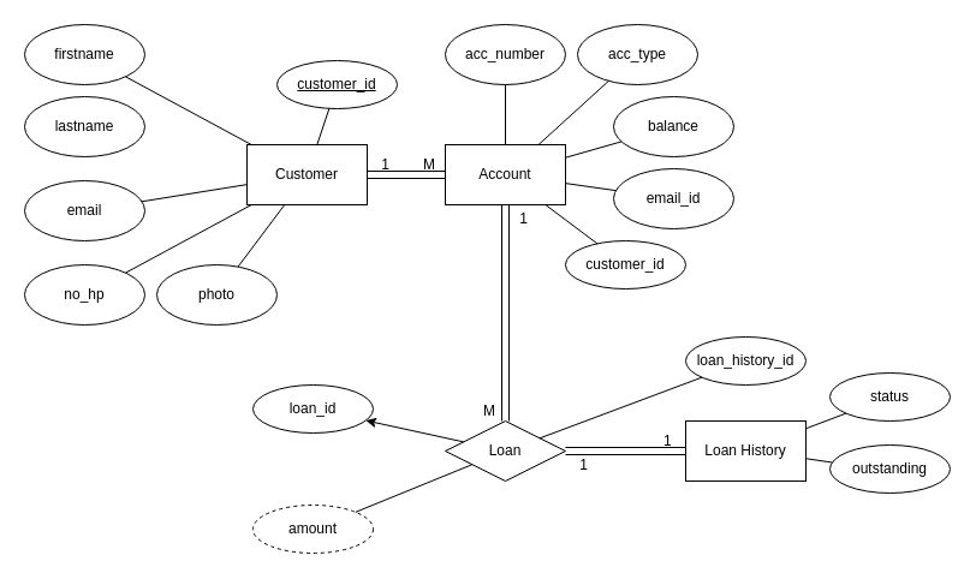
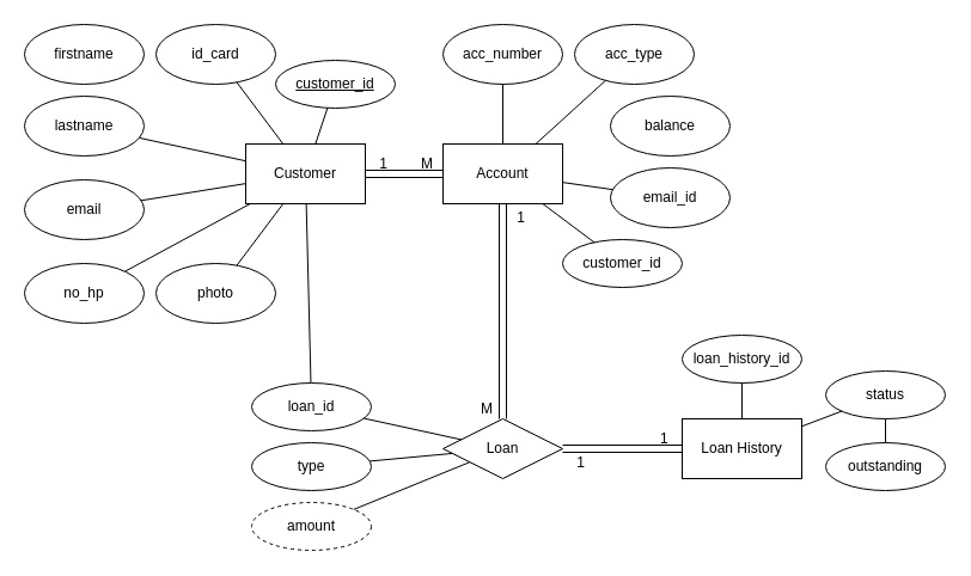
  <mxCell id="0" />
  <mxCell id="1" parent="0" />
  <mxCell id="2" value="Customer" style="html=1;dashed=0;whiteSpace=wrap;" vertex="1" parent="1"><mxGeometry x="205" y="120" width="100" height="50" as="geometry" /></mxCell>
+ <mxCell id="3" value="id_card" style="shape=ellipse;html=1;dashed=0;whiteSpace=wrap;perimeter=ellipsePerimeter;" vertex="1" parent="1"><mxGeometry x="130" y="20" width="100" height="50" as="geometry" /></mxCell>
  <mxCell id="4" value="firstname" style="shape=ellipse;html=1;dashed=0;whiteSpace=wrap;perimeter=ellipsePerimeter;" vertex="1" parent="1"><mxGeometry x="20" y="20" width="100" height="50" as="geometry" /></mxCell>
  <mxCell id="5" value="lastname" style="shape=ellipse;html=1;dashed=0;whiteSpace=wrap;perimeter=ellipsePerimeter;" vertex="1" parent="1"><mxGeometry x="20" y="80" width="100" height="50" as="geometry" /></mxCell>
  <mxCell id="6" value="email" style="shape=ellipse;html=1;dashed=0;whiteSpace=wrap;perimeter=ellipsePerimeter;" vertex="1" parent="1"><mxGeometry x="20" y="150" width="100" height="50" as="geometry" /></mxCell>
- <mxCell id="8" value="" style="endArrow=none;html=1;rounded=0;" edge="1" parent="1" source="2" target="4"><mxGeometry width="50" height="50" relative="1" as="geometry"><mxPoint x="203" y="130" as="sourcePoint" /><mxPoint x="114" y="83" as="targetPoint" /></mxGeometry></mxCell>
+ <mxCell id="7" value="" style="endArrow=none;html=1;rounded=0;" edge="1" parent="1" source="2" target="3"><mxGeometry width="50" height="50" relative="1" as="geometry"><mxPoint x="340" y="310" as="sourcePoint" /><mxPoint x="390" y="260" as="targetPoint" /></mxGeometry></mxCell>
+ <mxCell id="8" value="" style="endArrow=none;html=1;rounded=0;" edge="1" parent="1" source="2" target="39"><mxGeometry width="50" height="50" relative="1" as="geometry"><mxPoint x="203" y="130" as="sourcePoint" /><mxPoint x="114" y="83" as="targetPoint" /></mxGeometry></mxCell>
+ <mxCell id="9" value="" style="endArrow=none;html=1;rounded=0;" edge="1" parent="1" source="2" target="5"><mxGeometry width="50" height="50" relative="1" as="geometry"><mxPoint x="213" y="140" as="sourcePoint" /><mxPoint x="124" y="93" as="targetPoint" /></mxGeometry></mxCell>
  <mxCell id="10" value="" style="endArrow=none;html=1;rounded=0;" edge="1" parent="1" source="2" target="6"><mxGeometry width="50" height="50" relative="1" as="geometry"><mxPoint x="223" y="150" as="sourcePoint" /><mxPoint x="134" y="103" as="targetPoint" /></mxGeometry></mxCell>
  <mxCell id="11" value="" style="endArrow=none;html=1;rounded=0;" edge="1" parent="1" source="2" target="13"><mxGeometry width="50" height="50" relative="1" as="geometry"><mxPoint x="233" y="160" as="sourcePoint" /><mxPoint x="144" y="113" as="targetPoint" /></mxGeometry></mxCell>
  <mxCell id="12" value="photo" style="shape=ellipse;html=1;dashed=0;whiteSpace=wrap;perimeter=ellipsePerimeter;" vertex="1" parent="1"><mxGeometry x="130" y="220" width="100" height="50" as="geometry" /></mxCell>
  <mxCell id="13" value="no_hp" style="shape=ellipse;html=1;dashed=0;whiteSpace=wrap;perimeter=ellipsePerimeter;" vertex="1" parent="1"><mxGeometry x="20" y="220" width="100" height="50" as="geometry" /></mxCell>
  <mxCell id="14" value="" style="endArrow=none;html=1;rounded=0;" edge="1" parent="1" source="2" target="12"><mxGeometry width="50" height="50" relative="1" as="geometry"><mxPoint x="208" y="180" as="sourcePoint" /><mxPoint x="112" y="236" as="targetPoint" /></mxGeometry></mxCell>
  <mxCell id="15" value="Account" style="html=1;dashed=0;whiteSpace=wrap;" vertex="1" parent="1"><mxGeometry x="370" y="120" width="100" height="50" as="geometry" /></mxCell>
  <mxCell id="16" value="" style="shape=link;html=1;rounded=0;width=6;" edge="1" parent="1" source="15" target="2"><mxGeometry relative="1" as="geometry"><mxPoint x="280" y="240" as="sourcePoint" /><mxPoint x="440" y="240" as="targetPoint" /></mxGeometry></mxCell>
  <mxCell id="17" value="M" style="resizable=0;html=1;whiteSpace=wrap;align=left;verticalAlign=bottom;" connectable="0" vertex="1" parent="16"><mxGeometry x="-1" relative="1" as="geometry"><mxPoint x="-20" as="offset" /></mxGeometry></mxCell>
  <mxCell id="18" value="1" style="resizable=0;html=1;whiteSpace=wrap;align=right;verticalAlign=bottom;" connectable="0" vertex="1" parent="16"><mxGeometry x="1" relative="1" as="geometry"><mxPoint x="20" as="offset" /></mxGeometry></mxCell>
  <mxCell id="19" value="acc_number" style="shape=ellipse;html=1;dashed=0;whiteSpace=wrap;perimeter=ellipsePerimeter;" vertex="1" parent="1"><mxGeometry x="370" y="20" width="100" height="50" as="geometry" /></mxCell>
  <mxCell id="20" value="Loan" style="rhombus;html=1;dashed=0;whiteSpace=wrap;" vertex="1" parent="1"><mxGeometry x="370" y="350" width="100" height="50" as="geometry" /></mxCell>
  <mxCell id="21" value="acc_type" style="shape=ellipse;html=1;dashed=0;whiteSpace=wrap;perimeter=ellipsePerimeter;" vertex="1" parent="1"><mxGeometry x="480" y="20" width="100" height="50" as="geometry" /></mxCell>
  <mxCell id="22" value="balance" style="shape=ellipse;html=1;dashed=0;whiteSpace=wrap;perimeter=ellipsePerimeter;" vertex="1" parent="1"><mxGeometry x="510" y="80" width="100" height="50" as="geometry" /></mxCell>
  <mxCell id="23" value="" style="endArrow=none;html=1;rounded=0;" edge="1" parent="1" source="15" target="21"><mxGeometry width="50" height="50" relative="1" as="geometry"><mxPoint x="430" y="130" as="sourcePoint" /><mxPoint x="430" y="80" as="targetPoint" /></mxGeometry></mxCell>
- <mxCell id="24" value="" style="endArrow=none;html=1;rounded=0;" edge="1" parent="1" source="15" target="22"><mxGeometry width="50" height="50" relative="1" as="geometry"><mxPoint x="440" y="140" as="sourcePoint" /><mxPoint x="440" y="90" as="targetPoint" /></mxGeometry></mxCell>
  <mxCell id="25" value="" style="shape=link;html=1;rounded=0;width=6;" edge="1" parent="1" source="20" target="15"><mxGeometry relative="1" as="geometry"><mxPoint x="364" y="230" as="sourcePoint" /><mxPoint x="284" y="230" as="targetPoint" /></mxGeometry></mxCell>
  <mxCell id="26" value="M" style="resizable=0;html=1;whiteSpace=wrap;align=left;verticalAlign=bottom;" connectable="0" vertex="1" parent="25"><mxGeometry x="-1" relative="1" as="geometry"><mxPoint x="-20" as="offset" /></mxGeometry></mxCell>
  <mxCell id="27" value="1" style="resizable=0;html=1;whiteSpace=wrap;align=right;verticalAlign=bottom;" connectable="0" vertex="1" parent="25"><mxGeometry x="1" relative="1" as="geometry"><mxPoint x="20" y="20" as="offset" /></mxGeometry></mxCell>
  <mxCell id="28" value="Loan History" style="html=1;dashed=0;whiteSpace=wrap;" vertex="1" parent="1"><mxGeometry x="570" y="350" width="100" height="50" as="geometry" /></mxCell>
  <mxCell id="29" value="" style="shape=link;html=1;rounded=0;width=6;" edge="1" parent="1" source="28" target="20"><mxGeometry relative="1" as="geometry"><mxPoint x="480" y="270" as="sourcePoint" /><mxPoint x="580" y="190" as="targetPoint" /></mxGeometry></mxCell>
  <mxCell id="30" value="1" style="resizable=0;html=1;whiteSpace=wrap;align=left;verticalAlign=bottom;" connectable="0" vertex="1" parent="29"><mxGeometry x="-1" relative="1" as="geometry"><mxPoint x="-20" as="offset" /></mxGeometry></mxCell>
  <mxCell id="31" value="1" style="resizable=0;html=1;whiteSpace=wrap;align=right;verticalAlign=bottom;" connectable="0" vertex="1" parent="29"><mxGeometry x="1" relative="1" as="geometry"><mxPoint x="20" y="20" as="offset" /></mxGeometry></mxCell>
  <mxCell id="32" value="customer_id" style="ellipse;whiteSpace=wrap;html=1;align=center;fontStyle=4;" vertex="1" parent="1"><mxGeometry x="230" y="50" width="100" height="40" as="geometry" /></mxCell>
  <mxCell id="33" value="" style="endArrow=none;html=1;rounded=0;" edge="1" parent="1" source="2" target="32"><mxGeometry width="50" height="50" relative="1" as="geometry"><mxPoint x="235" y="130" as="sourcePoint" /><mxPoint x="204" y="79" as="targetPoint" /></mxGeometry></mxCell>
  <mxCell id="34" value="email_id" style="shape=ellipse;html=1;dashed=0;whiteSpace=wrap;perimeter=ellipsePerimeter;" vertex="1" parent="1"><mxGeometry x="510" y="140" width="100" height="50" as="geometry" /></mxCell>
  <mxCell id="35" value="" style="endArrow=none;html=1;rounded=0;" edge="1" parent="1" source="15" target="19"><mxGeometry width="50" height="50" relative="1" as="geometry"><mxPoint x="458" y="130" as="sourcePoint" /><mxPoint x="516" y="77" as="targetPoint" /></mxGeometry></mxCell>
  <mxCell id="36" value="" style="endArrow=none;html=1;rounded=0;" edge="1" parent="1" source="15" target="34"><mxGeometry width="50" height="50" relative="1" as="geometry"><mxPoint x="430" y="130" as="sourcePoint" /><mxPoint x="430" y="80" as="targetPoint" /></mxGeometry></mxCell>
  <mxCell id="37" value="customer_id" style="ellipse;whiteSpace=wrap;html=1;align=center;" vertex="1" parent="1"><mxGeometry x="470" y="200" width="100" height="40" as="geometry" /></mxCell>
  <mxCell id="38" value="" style="endArrow=none;html=1;rounded=0;" edge="1" parent="1" source="15" target="37"><mxGeometry width="50" height="50" relative="1" as="geometry"><mxPoint x="480" y="162" as="sourcePoint" /><mxPoint x="522" y="168" as="targetPoint" /></mxGeometry></mxCell>
  <mxCell id="39" value="loan_id" style="ellipse;whiteSpace=wrap;html=1;align=center;" vertex="1" parent="1"><mxGeometry x="210" y="320" width="100" height="40" as="geometry" /></mxCell>
+ <mxCell id="40" value="type" style="ellipse;whiteSpace=wrap;html=1;align=center;" vertex="1" parent="1"><mxGeometry x="210" y="370" width="100" height="40" as="geometry" /></mxCell>
  <mxCell id="41" value="amount" style="ellipse;whiteSpace=wrap;html=1;align=center;dashed=1;" vertex="1" parent="1"><mxGeometry x="210" y="420" width="100" height="40" as="geometry" /></mxCell>
  <mxCell id="42" value="loan_history_id" style="ellipse;whiteSpace=wrap;html=1;align=center;" vertex="1" parent="1"><mxGeometry x="570" y="280" width="100" height="40" as="geometry" /></mxCell>
  <mxCell id="43" value="status" style="ellipse;whiteSpace=wrap;html=1;align=center;" vertex="1" parent="1"><mxGeometry x="690" y="310" width="100" height="40" as="geometry" /></mxCell>
  <mxCell id="44" value="outstanding" style="ellipse;whiteSpace=wrap;html=1;align=center;" vertex="1" parent="1"><mxGeometry x="690" y="370" width="100" height="40" as="geometry" /></mxCell>
- <mxCell id="45" value="" style="endArrow=classic;html=1;rounded=0;" edge="1" parent="1" source="20" target="39"><mxGeometry width="50" height="50" relative="1" as="geometry"><mxPoint x="463" y="180" as="sourcePoint" /><mxPoint x="506" y="212" as="targetPoint" /></mxGeometry></mxCell>
+ <mxCell id="45" value="" style="endArrow=none;html=1;rounded=0;" edge="1" parent="1" source="20" target="39"><mxGeometry width="50" height="50" relative="1" as="geometry"><mxPoint x="463" y="180" as="sourcePoint" /><mxPoint x="506" y="212" as="targetPoint" /></mxGeometry></mxCell>
+ <mxCell id="46" value="" style="endArrow=none;html=1;rounded=0;" edge="1" parent="1" source="40" target="20"><mxGeometry width="50" height="50" relative="1" as="geometry"><mxPoint x="473" y="190" as="sourcePoint" /><mxPoint x="516" y="222" as="targetPoint" /></mxGeometry></mxCell>
  <mxCell id="47" value="" style="endArrow=none;html=1;rounded=0;" edge="1" parent="1" source="41" target="20"><mxGeometry width="50" height="50" relative="1" as="geometry"><mxPoint x="319" y="396" as="sourcePoint" /><mxPoint x="380" y="390" as="targetPoint" /></mxGeometry></mxCell>
- <mxCell id="48" value="" style="endArrow=none;html=1;rounded=0;" edge="1" parent="1" source="42" target="20"><mxGeometry width="50" height="50" relative="1" as="geometry"><mxPoint x="329" y="406" as="sourcePoint" /><mxPoint x="390" y="400" as="targetPoint" /></mxGeometry></mxCell>
+ <mxCell id="48" value="" style="endArrow=none;html=1;rounded=0;" edge="1" parent="1" source="42" target="28"><mxGeometry width="50" height="50" relative="1" as="geometry"><mxPoint x="329" y="406" as="sourcePoint" /><mxPoint x="390" y="400" as="targetPoint" /></mxGeometry></mxCell>
  <mxCell id="49" value="" style="endArrow=none;html=1;rounded=0;" edge="1" parent="1" source="43" target="28"><mxGeometry width="50" height="50" relative="1" as="geometry"><mxPoint x="630" y="330" as="sourcePoint" /><mxPoint x="630" y="360" as="targetPoint" /></mxGeometry></mxCell>
- <mxCell id="50" value="" style="endArrow=none;html=1;rounded=0;" edge="1" parent="1" source="44" target="28"><mxGeometry width="50" height="50" relative="1" as="geometry"><mxPoint x="713" y="354" as="sourcePoint" /><mxPoint x="680" y="366" as="targetPoint" /></mxGeometry></mxCell>
+ <mxCell id="50" value="" style="endArrow=none;html=1;rounded=0;" edge="1" parent="1" source="44" target="43"><mxGeometry width="50" height="50" relative="1" as="geometry"><mxPoint x="713" y="354" as="sourcePoint" /><mxPoint x="680" y="366" as="targetPoint" /></mxGeometry></mxCell>
